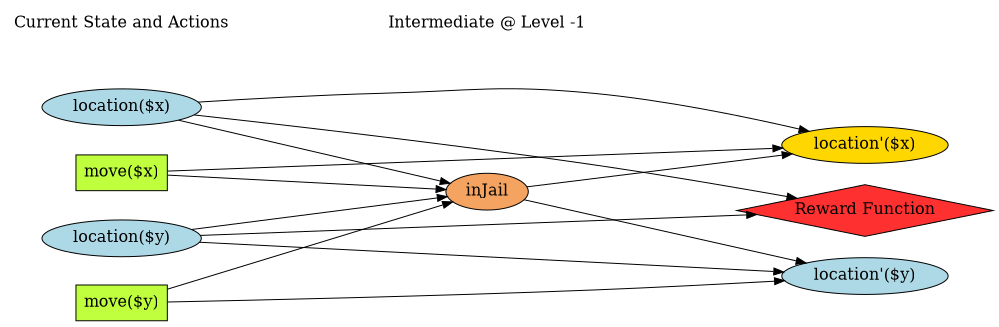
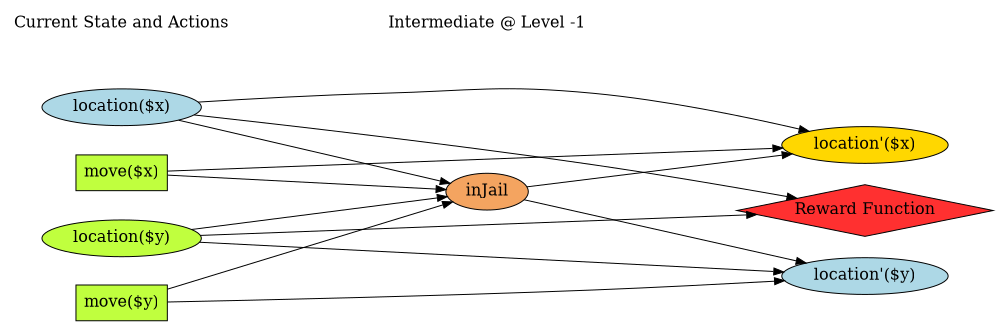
  digraph {
    fontname=Helvetica
    fontsize=16
    rankdir=LR
    ranksep=2.00
    node [color=black fillcolor=lightblue fontsize=16 shape=ellipse style=filled]
    edge [color=black]
    inJail [fillcolor=sandybrown height=0.51069 width=1.0017]
    "Intermediate @ Level -1" [fillcolor=white height=0.5 shape=plaintext style=bold width=2.4028]
-   "location($y)" [height=0.51069 width=1.866]
+   "location($y)" [fillcolor=olivedrab1 height=0.51069 width=1.866]
    "location($x)" [height=0.51069 width=1.866]
    "Current State and Actions" [fillcolor=white height=0.5 shape=plaintext style=bold width=2.5139]
    "move($y)" [fillcolor=olivedrab1 height=0.5 shape=box width=1.1111]
    "move($x)" [fillcolor=olivedrab1 height=0.5 shape=box width=1.1111]
    "Reward Function" [fillcolor=firebrick1 height=0.72222 shape=diamond width=3.5278]
    "location'($x)" [fillcolor=gold1 height=0.51069 width=1.9249]
    "location'($y)" [height=0.51069 width=1.9249]
    subgraph sub_1 {
      rank=same
      inJail
      "Intermediate @ Level -1"
    }
    subgraph sub_2 {
      rank=same
      "location($y)"
      "location($x)"
      "Current State and Actions"
      "move($y)"
      "move($x)"
    }
    subgraph sub_3 {
      rank=same
      "Reward Function"
      "location'($x)"
      "location'($y)"
    }
    inJail -> "location'($x)" [style=solid]
    inJail -> "location'($y)" [style=solid]
    "location($y)" -> inJail [color=""]
    "location($y)" -> "Reward Function" [color=""]
    "location($y)" -> "location'($y)" [style=solid]
    "location($x)" -> inJail [color=""]
    "location($x)" -> "Reward Function" [color=""]
    "location($x)" -> "location'($x)" [style=solid]
    "Current State and Actions" -> "Intermediate @ Level -1" [style=invis]
    "move($y)" -> inJail [color=""]
    "move($y)" -> "location'($y)" [style=solid]
    "move($x)" -> inJail [color=""]
    "move($x)" -> "location'($x)" [style=solid]
  }
